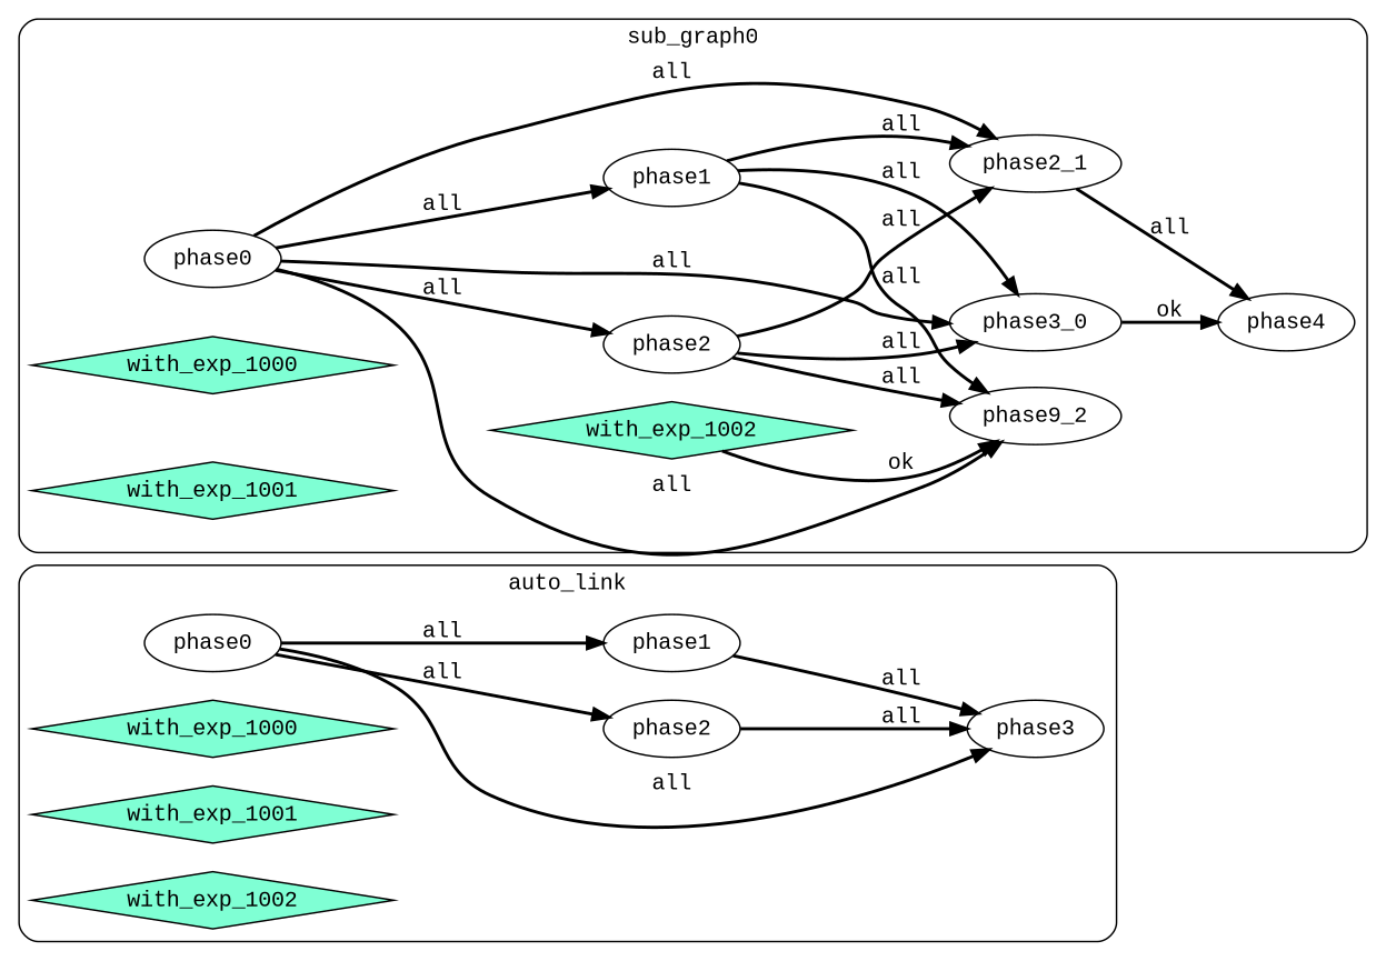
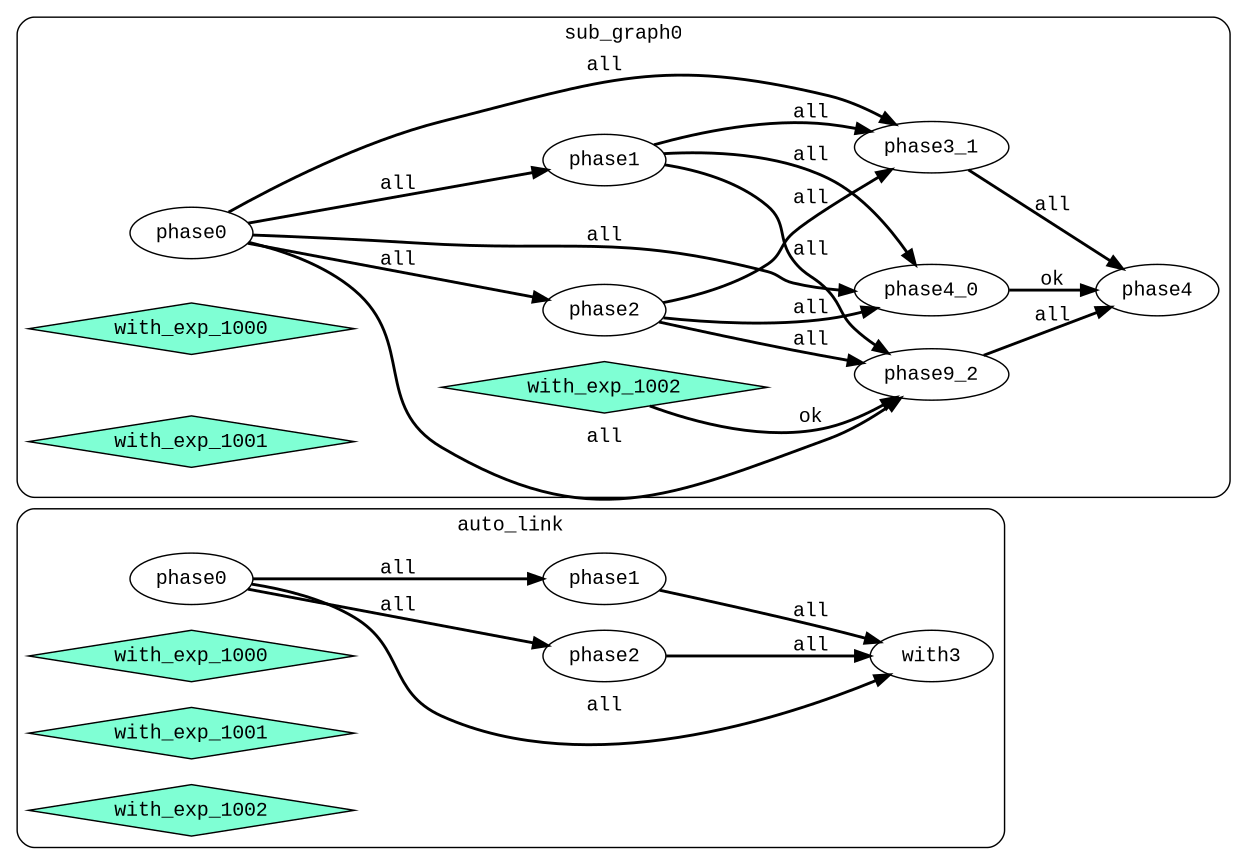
  digraph {
    fontname="Liberation Mono"
    rankdir=LR
    node [fontname="Liberation Mono"]
    edge [fontname="Liberation Mono" style=bold]
    n1 [label=phase0]
-   n2 [label=phase3]
+   n2 [label=with3]
    n3 [label=phase2]
    n4 [label=phase1]
    n5 [color=black fillcolor=aquamarine label=with_exp_1000 shape=diamond style=filled]
    n6 [color=black fillcolor=aquamarine label=with_exp_1001 shape=diamond style=filled]
    n7 [color=black fillcolor=aquamarine label=with_exp_1002 shape=diamond style=filled]
    n8 [label=phase4]
    n9 [label=phase1]
-   n10 [label=phase3_0]
-   n11 [label=phase2_1]
+   n10 [label=phase4_0]
+   n11 [label=phase3_1]
    n12 [label=phase9_2]
    n13 [label=phase2]
    n14 [label=phase0]
    n15 [color=black fillcolor=aquamarine label=with_exp_1000 shape=diamond style=filled]
    n16 [color=black fillcolor=aquamarine label=with_exp_1001 shape=diamond style=filled]
    n17 [color=black fillcolor=aquamarine label=with_exp_1002 shape=diamond style=filled]
    subgraph cluster_1 {
      label=auto_link
      style=rounded
      n1
      n2
      n3
      n4
      n5
      n6
      n7
    }
    subgraph cluster_2 {
      label=sub_graph0
      style=rounded
      n8
      n9
      n10
      n11
      n12
      n13
      n14
      n15
      n16
      n17
    }
    n1 -> n2 [label=all]
    n1 -> n3 [label=all]
    n1 -> n4 [label=all]
    n3 -> n2 [label=all]
    n4 -> n2 [label=all]
    n9 -> n10 [label=all]
    n9 -> n11 [label=all]
    n9 -> n12 [label=all]
    n10 -> n8 [label=ok]
    n11 -> n8 [label=all]
+   n12 -> n8 [label=all]
    n13 -> n10 [label=all]
    n13 -> n11 [label=all]
    n13 -> n12 [label=all]
    n14 -> n9 [label=all]
    n14 -> n10 [label=all]
    n14 -> n11 [label=all]
    n14 -> n12 [label=all]
    n14 -> n13 [label=all]
    n17 -> n12 [label=ok]
  }
